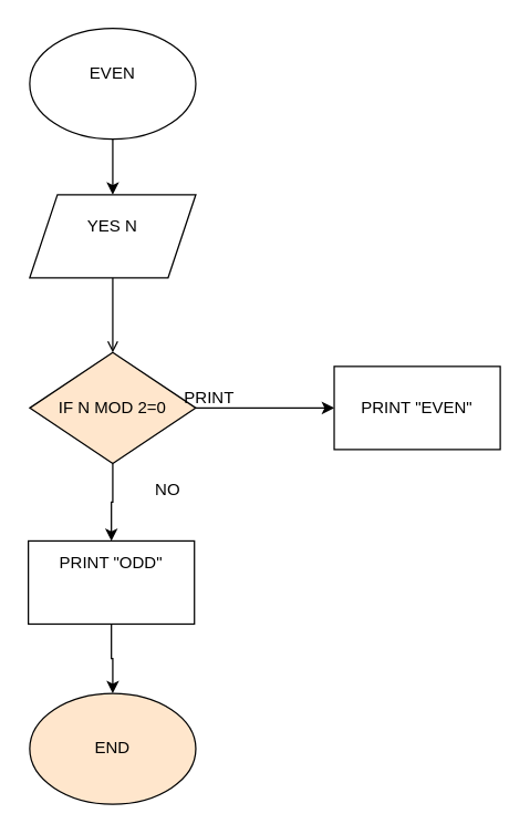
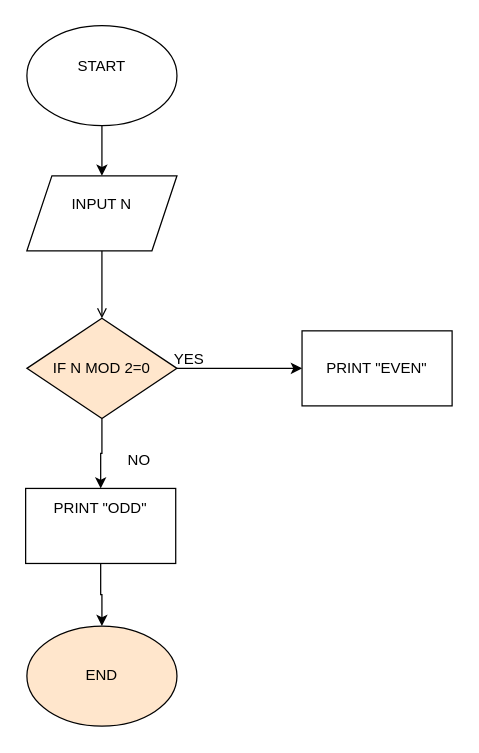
  <mxCell id="0" />
  <mxCell id="1" parent="0" />
  <mxCell id="2" style="edgeStyle=orthogonalEdgeStyle;rounded=0;orthogonalLoop=1;jettySize=auto;html=1;exitX=0.5;exitY=1;exitDx=0;exitDy=0;" edge="1" parent="1" source="3" target="6"><mxGeometry relative="1" as="geometry" /></mxCell>
- <mxCell id="3" value="EVEN&lt;div&gt;&lt;br/&gt;&lt;/div&gt;" style="ellipse;whiteSpace=wrap;html=1;" vertex="1" parent="1"><mxGeometry x="21" width="120" height="80" as="geometry" y="20" /></mxCell>
+ <mxCell id="3" value="START&lt;div&gt;&lt;br/&gt;&lt;/div&gt;" style="ellipse;whiteSpace=wrap;html=1;" vertex="1" parent="1"><mxGeometry x="21" width="120" height="80" as="geometry" y="20" /></mxCell>
  <mxCell id="4" value="END" style="ellipse;whiteSpace=wrap;html=1;fillColor=#ffe6cc;" vertex="1" parent="1"><mxGeometry x="21" y="500" width="120" height="80" as="geometry" /></mxCell>
  <mxCell id="5" value="" style="edgeStyle=orthogonalEdgeStyle;rounded=0;orthogonalLoop=1;jettySize=auto;html=1;endArrow=open;" edge="1" parent="1" source="6" target="9"><mxGeometry relative="1" as="geometry" /></mxCell>
- <mxCell id="6" value="YES N&lt;div&gt;&lt;br/&gt;&lt;/div&gt;" style="shape=parallelogram;perimeter=parallelogramPerimeter;whiteSpace=wrap;html=1;fixedSize=1;" vertex="1" parent="1"><mxGeometry x="21" y="140" width="120" height="60" as="geometry" /></mxCell>
+ <mxCell id="6" value="INPUT N&lt;div&gt;&lt;br/&gt;&lt;/div&gt;" style="shape=parallelogram;perimeter=parallelogramPerimeter;whiteSpace=wrap;html=1;fixedSize=1;" vertex="1" parent="1"><mxGeometry x="21" y="140" width="120" height="60" as="geometry" /></mxCell>
  <mxCell id="7" value="" style="edgeStyle=orthogonalEdgeStyle;rounded=0;orthogonalLoop=1;jettySize=auto;html=1;" edge="1" parent="1" source="9" target="10"><mxGeometry relative="1" as="geometry" /></mxCell>
  <mxCell id="8" value="" style="edgeStyle=orthogonalEdgeStyle;rounded=0;orthogonalLoop=1;jettySize=auto;html=1;" edge="1" parent="1" source="9" target="12"><mxGeometry relative="1" as="geometry" /></mxCell>
  <mxCell id="9" value="IF N MOD 2=0" style="rhombus;whiteSpace=wrap;html=1;fillColor=#ffe6cc;" vertex="1" parent="1"><mxGeometry x="21" y="254" width="120" height="80" as="geometry" /></mxCell>
  <mxCell id="10" value="PRINT &quot;EVEN&quot;" style="whiteSpace=wrap;html=1;" vertex="1" parent="1"><mxGeometry x="241" y="264" width="120" height="60" as="geometry" /></mxCell>
  <mxCell id="11" style="edgeStyle=orthogonalEdgeStyle;rounded=0;orthogonalLoop=1;jettySize=auto;html=1;exitX=0.5;exitY=1;exitDx=0;exitDy=0;entryX=0.5;entryY=0;entryDx=0;entryDy=0;" edge="1" parent="1" source="12" target="4"><mxGeometry relative="1" as="geometry" /></mxCell>
  <mxCell id="12" value="PRINT &quot;ODD&quot;&lt;br&gt;&lt;br&gt;&lt;div&gt;&lt;br&gt;&lt;/div&gt;" style="whiteSpace=wrap;html=1;" vertex="1" parent="1"><mxGeometry x="20" y="390" width="120" height="60" as="geometry" /></mxCell>
- <mxCell id="13" value="PRINT&lt;div&gt;&lt;br/&gt;&lt;/div&gt;" style="text;html=1;align=center;verticalAlign=middle;whiteSpace=wrap;rounded=0;" vertex="1" parent="1"><mxGeometry x="121" y="279" width="60" height="30" as="geometry" /></mxCell>
- <mxCell id="14" value="NO&lt;div&gt;&lt;br/&gt;&lt;/div&gt;" style="text;html=1;align=center;verticalAlign=middle;whiteSpace=wrap;rounded=0;" vertex="1" parent="1"><mxGeometry x="91" y="345" width="60" height="30" as="geometry" /></mxCell>
+ <mxCell id="13" value="YES&lt;div&gt;&lt;br/&gt;&lt;/div&gt;" style="text;html=1;align=center;verticalAlign=middle;whiteSpace=wrap;rounded=0;" vertex="1" parent="1"><mxGeometry x="121" y="279" width="60" height="30" as="geometry" /></mxCell>
+ <mxCell id="14" value="NO&lt;div&gt;&lt;br/&gt;&lt;/div&gt;" style="text;html=1;align=center;verticalAlign=middle;whiteSpace=wrap;rounded=0;" vertex="1" parent="1"><mxGeometry x="81" y="360" width="60" height="30" as="geometry" /></mxCell>
